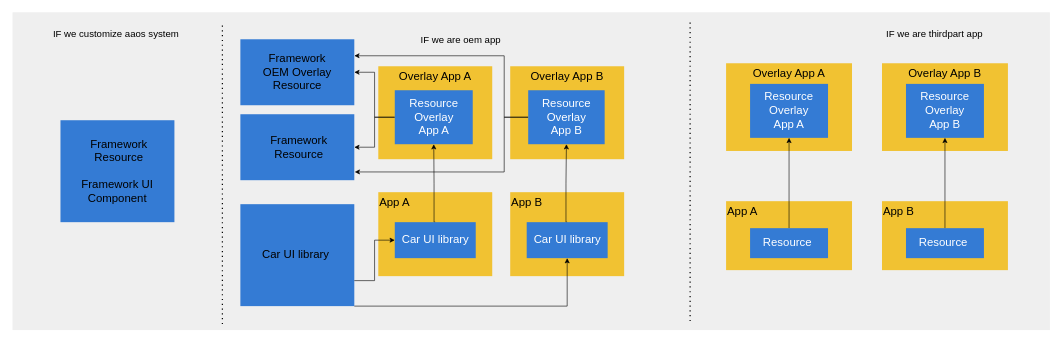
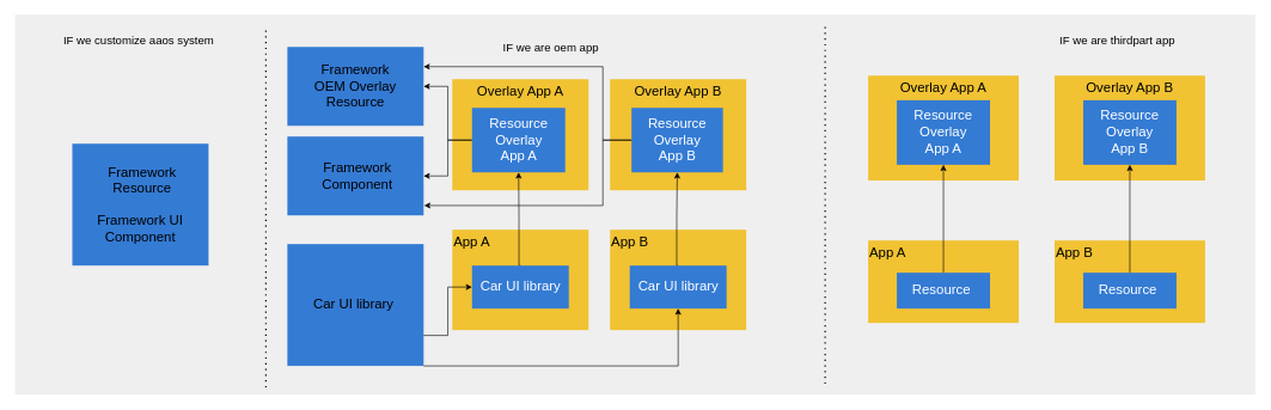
  <mxCell id="0" />
  <mxCell id="1" parent="0" />
  <mxCell id="2" value="" style="rounded=0;whiteSpace=wrap;html=1;fontSize=19;noLabel=1;fontColor=none;strokeColor=none;fillColor=#EFEFEF;" vertex="1" parent="1"><mxGeometry x="20" y="20" width="1730" height="530" as="geometry" /></mxCell>
  <mxCell id="3" value="&amp;nbsp;Framework&lt;br&gt;&amp;nbsp;Resource&lt;br&gt;&lt;br style=&quot;font-size: 19px&quot;&gt;Framework UI Component" style="rounded=0;whiteSpace=wrap;html=1;fillColor=#347BD4;fontSize=19;strokeColor=none;" vertex="1" parent="1"><mxGeometry x="100" y="200" width="190" height="170" as="geometry" /></mxCell>
  <mxCell id="4" value="Framework&lt;br&gt;OEM Overlay Resource" style="rounded=0;whiteSpace=wrap;html=1;fillColor=#347BD4;fontSize=19;strokeColor=none;" vertex="1" parent="1"><mxGeometry x="400" y="65" width="190" height="110" as="geometry" /></mxCell>
  <mxCell id="5" value="Car UI library&amp;nbsp;" style="rounded=0;whiteSpace=wrap;html=1;fillColor=#347BD4;fontSize=19;strokeColor=none;" vertex="1" parent="1"><mxGeometry x="400" y="340" width="190" height="170" as="geometry" /></mxCell>
  <mxCell id="6" value="" style="endArrow=none;dashed=1;html=1;dashPattern=1 3;strokeWidth=2;fontSize=19;fontColor=#000000;strokeColor=#000000;" edge="1" parent="1"><mxGeometry width="50" height="50" relative="1" as="geometry"><mxPoint x="370" y="540" as="sourcePoint" /><mxPoint x="370" y="40" as="targetPoint" /></mxGeometry></mxCell>
  <mxCell id="7" value="" style="endArrow=none;dashed=1;html=1;dashPattern=1 3;strokeWidth=2;fontSize=19;fontColor=#000000;strokeColor=#000000;" edge="1" parent="1"><mxGeometry width="50" height="50" relative="1" as="geometry"><mxPoint x="1150" y="535" as="sourcePoint" /><mxPoint x="1150" y="35" as="targetPoint" /></mxGeometry></mxCell>
  <mxCell id="8" value="App A" style="rounded=0;whiteSpace=wrap;html=1;fontSize=19;fontColor=#000000;fillColor=#F1C232;strokeColor=none;verticalAlign=top;align=left;" vertex="1" parent="1"><mxGeometry x="630" y="320" width="190" height="140" as="geometry" /></mxCell>
  <mxCell id="9" value="Overlay App A" style="rounded=0;whiteSpace=wrap;html=1;fontSize=19;fontColor=#000000;fillColor=#F1C232;strokeColor=none;verticalAlign=top;" vertex="1" parent="1"><mxGeometry x="630" y="110" width="190" height="155" as="geometry" /></mxCell>
  <mxCell id="10" style="edgeStyle=orthogonalEdgeStyle;rounded=0;orthogonalLoop=1;jettySize=auto;html=1;exitX=0.5;exitY=0;exitDx=0;exitDy=0;entryX=0.5;entryY=1;entryDx=0;entryDy=0;strokeColor=#000000;fontSize=16;fontColor=#000000;" edge="1" parent="1" source="11" target="14"><mxGeometry relative="1" as="geometry"><Array as="points"><mxPoint x="723" y="370" /><mxPoint x="723" y="305" /></Array></mxGeometry></mxCell>
  <mxCell id="11" value="Car UI library" style="rounded=0;whiteSpace=wrap;html=1;fontSize=19;fillColor=#347BD4;fontColor=#FFFFFF;strokeColor=none;" vertex="1" parent="1"><mxGeometry x="657.5" y="370" width="135" height="60" as="geometry" /></mxCell>
  <mxCell id="12" style="edgeStyle=orthogonalEdgeStyle;rounded=0;orthogonalLoop=1;jettySize=auto;html=1;exitX=0;exitY=0.5;exitDx=0;exitDy=0;entryX=1;entryY=0.5;entryDx=0;entryDy=0;strokeColor=#000000;fontSize=16;fontColor=#000000;" edge="1" parent="1" source="14" target="4"><mxGeometry relative="1" as="geometry" /></mxCell>
  <mxCell id="13" style="edgeStyle=orthogonalEdgeStyle;rounded=0;orthogonalLoop=1;jettySize=auto;html=1;exitX=0;exitY=0.5;exitDx=0;exitDy=0;entryX=1;entryY=0.5;entryDx=0;entryDy=0;strokeColor=#000000;fontSize=16;fontColor=#000000;" edge="1" parent="1" source="14" target="30"><mxGeometry relative="1" as="geometry" /></mxCell>
  <mxCell id="14" value="Resource Overlay&lt;br&gt;App A" style="rounded=0;whiteSpace=wrap;html=1;fillColor=#347BD4;fontSize=19;fontColor=#FFFFFF;strokeColor=none;" vertex="1" parent="1"><mxGeometry x="657.5" y="150" width="130" height="90" as="geometry" /></mxCell>
  <mxCell id="15" value="IF we customize aaos system&amp;nbsp;" style="text;html=1;strokeColor=none;fillColor=none;align=center;verticalAlign=middle;whiteSpace=wrap;rounded=0;fontSize=16;fontColor=#000000;" vertex="1" parent="1"><mxGeometry x="55" y="45" width="280" height="20" as="geometry" /></mxCell>
  <mxCell id="16" value="IF we are oem app&amp;nbsp;" style="text;html=1;strokeColor=none;fillColor=none;align=center;verticalAlign=middle;whiteSpace=wrap;rounded=0;fontSize=16;fontColor=#000000;" vertex="1" parent="1"><mxGeometry x="630" y="55" width="280" height="20" as="geometry" /></mxCell>
  <mxCell id="17" value="IF we are thirdpart app&amp;nbsp;" style="text;html=1;strokeColor=none;fillColor=none;align=center;verticalAlign=middle;whiteSpace=wrap;rounded=0;fontSize=16;fontColor=#000000;" vertex="1" parent="1"><mxGeometry x="1420" y="45" width="280" height="20" as="geometry" /></mxCell>
  <mxCell id="18" value="App A" style="rounded=0;whiteSpace=wrap;html=1;fontSize=19;fontColor=#000000;fillColor=#F1C232;strokeColor=none;verticalAlign=top;align=left;" vertex="1" parent="1"><mxGeometry x="1210" y="335" width="210" height="115" as="geometry" /></mxCell>
  <mxCell id="19" value="Overlay App A" style="rounded=0;whiteSpace=wrap;html=1;fontSize=19;fontColor=#000000;fillColor=#F1C232;strokeColor=none;verticalAlign=top;" vertex="1" parent="1"><mxGeometry x="1210" y="105" width="210" height="146.25" as="geometry" /></mxCell>
  <mxCell id="20" value="Resource Overlay&lt;br&gt;App A" style="rounded=0;whiteSpace=wrap;html=1;fillColor=#347BD4;fontSize=19;fontColor=#FFFFFF;strokeColor=none;" vertex="1" parent="1"><mxGeometry x="1250" y="139.37" width="130" height="90" as="geometry" /></mxCell>
  <mxCell id="21" value="App B" style="rounded=0;whiteSpace=wrap;html=1;fontSize=19;fontColor=#000000;fillColor=#F1C232;strokeColor=none;verticalAlign=top;align=left;" vertex="1" parent="1"><mxGeometry x="850" y="320" width="190" height="140" as="geometry" /></mxCell>
  <mxCell id="22" value="Overlay App B" style="rounded=0;whiteSpace=wrap;html=1;fontSize=19;fontColor=#000000;fillColor=#F1C232;strokeColor=none;verticalAlign=top;" vertex="1" parent="1"><mxGeometry x="850" y="110" width="190" height="155" as="geometry" /></mxCell>
  <mxCell id="23" style="edgeStyle=orthogonalEdgeStyle;rounded=0;orthogonalLoop=1;jettySize=auto;html=1;exitX=0.5;exitY=0;exitDx=0;exitDy=0;entryX=0.5;entryY=1;entryDx=0;entryDy=0;strokeColor=#000000;fontSize=16;fontColor=#000000;" edge="1" parent="1" source="24" target="27"><mxGeometry relative="1" as="geometry"><Array as="points"><mxPoint x="943" y="370" /><mxPoint x="943" y="305" /></Array></mxGeometry></mxCell>
  <mxCell id="24" value="Car UI library" style="rounded=0;whiteSpace=wrap;html=1;fontSize=19;fillColor=#347BD4;fontColor=#FFFFFF;strokeColor=none;" vertex="1" parent="1"><mxGeometry x="877.5" y="370" width="135" height="60" as="geometry" /></mxCell>
  <mxCell id="25" style="edgeStyle=orthogonalEdgeStyle;rounded=0;orthogonalLoop=1;jettySize=auto;html=1;exitX=0;exitY=0.5;exitDx=0;exitDy=0;entryX=1;entryY=0.25;entryDx=0;entryDy=0;strokeColor=#000000;fontSize=16;fontColor=#000000;" edge="1" parent="1" source="27" target="4"><mxGeometry relative="1" as="geometry"><Array as="points"><mxPoint x="840" y="195" /><mxPoint x="840" y="93" /></Array></mxGeometry></mxCell>
  <mxCell id="26" style="edgeStyle=orthogonalEdgeStyle;rounded=0;orthogonalLoop=1;jettySize=auto;html=1;entryX=1.004;entryY=0.875;entryDx=0;entryDy=0;entryPerimeter=0;strokeColor=#000000;fontSize=16;fontColor=#000000;" edge="1" parent="1" source="27" target="30"><mxGeometry relative="1" as="geometry"><Array as="points"><mxPoint x="840" y="195" /><mxPoint x="840" y="286" /></Array></mxGeometry></mxCell>
  <mxCell id="27" value="Resource Overlay&lt;br&gt;App B" style="rounded=0;whiteSpace=wrap;html=1;fillColor=#347BD4;fontSize=19;fontColor=#FFFFFF;strokeColor=none;" vertex="1" parent="1"><mxGeometry x="880" y="150" width="127.5" height="90" as="geometry" /></mxCell>
  <mxCell id="28" style="edgeStyle=orthogonalEdgeStyle;rounded=0;orthogonalLoop=1;jettySize=auto;html=1;exitX=1;exitY=1;exitDx=0;exitDy=0;entryX=0.5;entryY=1;entryDx=0;entryDy=0;strokeColor=#000000;fontSize=16;fontColor=#000000;" edge="1" parent="1" source="5" target="24"><mxGeometry relative="1" as="geometry"><Array as="points"><mxPoint x="945" y="510" /></Array></mxGeometry></mxCell>
  <mxCell id="29" style="edgeStyle=orthogonalEdgeStyle;rounded=0;orthogonalLoop=1;jettySize=auto;html=1;exitX=1;exitY=0.75;exitDx=0;exitDy=0;strokeColor=#000000;fontSize=16;fontColor=#000000;" edge="1" parent="1" source="5" target="11"><mxGeometry relative="1" as="geometry" /></mxCell>
- <mxCell id="30" value="&amp;nbsp;Framework&lt;br&gt;&amp;nbsp;Resource" style="rounded=0;whiteSpace=wrap;html=1;fillColor=#347BD4;fontSize=19;strokeColor=none;" vertex="1" parent="1"><mxGeometry x="400" y="190" width="190" height="110" as="geometry" /></mxCell>
+ <mxCell id="30" value="&amp;nbsp;Framework&lt;br&gt;&amp;nbsp;Component" style="rounded=0;whiteSpace=wrap;html=1;fillColor=#347BD4;fontSize=19;strokeColor=none;" vertex="1" parent="1"><mxGeometry x="400" y="190" width="190" height="110" as="geometry" /></mxCell>
  <mxCell id="31" value="App B" style="rounded=0;whiteSpace=wrap;html=1;fontSize=19;fontColor=#000000;fillColor=#F1C232;strokeColor=none;verticalAlign=top;align=left;" vertex="1" parent="1"><mxGeometry x="1470" y="335" width="210" height="115" as="geometry" /></mxCell>
  <mxCell id="32" value="Overlay App B" style="rounded=0;whiteSpace=wrap;html=1;fontSize=19;fontColor=#000000;fillColor=#F1C232;strokeColor=none;verticalAlign=top;" vertex="1" parent="1"><mxGeometry x="1470" y="105" width="210" height="146.25" as="geometry" /></mxCell>
  <mxCell id="33" value="Resource Overlay&lt;br&gt;App B" style="rounded=0;whiteSpace=wrap;html=1;fillColor=#347BD4;fontSize=19;fontColor=#FFFFFF;strokeColor=none;" vertex="1" parent="1"><mxGeometry x="1510" y="139.37" width="130" height="90" as="geometry" /></mxCell>
  <mxCell id="34" style="edgeStyle=orthogonalEdgeStyle;rounded=0;orthogonalLoop=1;jettySize=auto;html=1;exitX=0.5;exitY=0;exitDx=0;exitDy=0;entryX=0.5;entryY=1;entryDx=0;entryDy=0;strokeColor=#000000;fontSize=16;fontColor=none;" edge="1" parent="1" source="35" target="20"><mxGeometry relative="1" as="geometry" /></mxCell>
  <mxCell id="35" value="Resource&amp;nbsp;" style="rounded=0;whiteSpace=wrap;html=1;fillColor=#347BD4;fontSize=19;fontColor=#FFFFFF;strokeColor=none;" vertex="1" parent="1"><mxGeometry x="1250" y="380" width="130" height="50" as="geometry" /></mxCell>
  <mxCell id="36" style="edgeStyle=orthogonalEdgeStyle;rounded=0;orthogonalLoop=1;jettySize=auto;html=1;entryX=0.5;entryY=1;entryDx=0;entryDy=0;strokeColor=#000000;fontSize=16;fontColor=none;" edge="1" parent="1" source="37" target="33"><mxGeometry relative="1" as="geometry" /></mxCell>
  <mxCell id="37" value="Resource&amp;nbsp;" style="rounded=0;whiteSpace=wrap;html=1;fillColor=#347BD4;fontSize=19;fontColor=#FFFFFF;strokeColor=none;" vertex="1" parent="1"><mxGeometry x="1510" y="380" width="130" height="50" as="geometry" /></mxCell>
